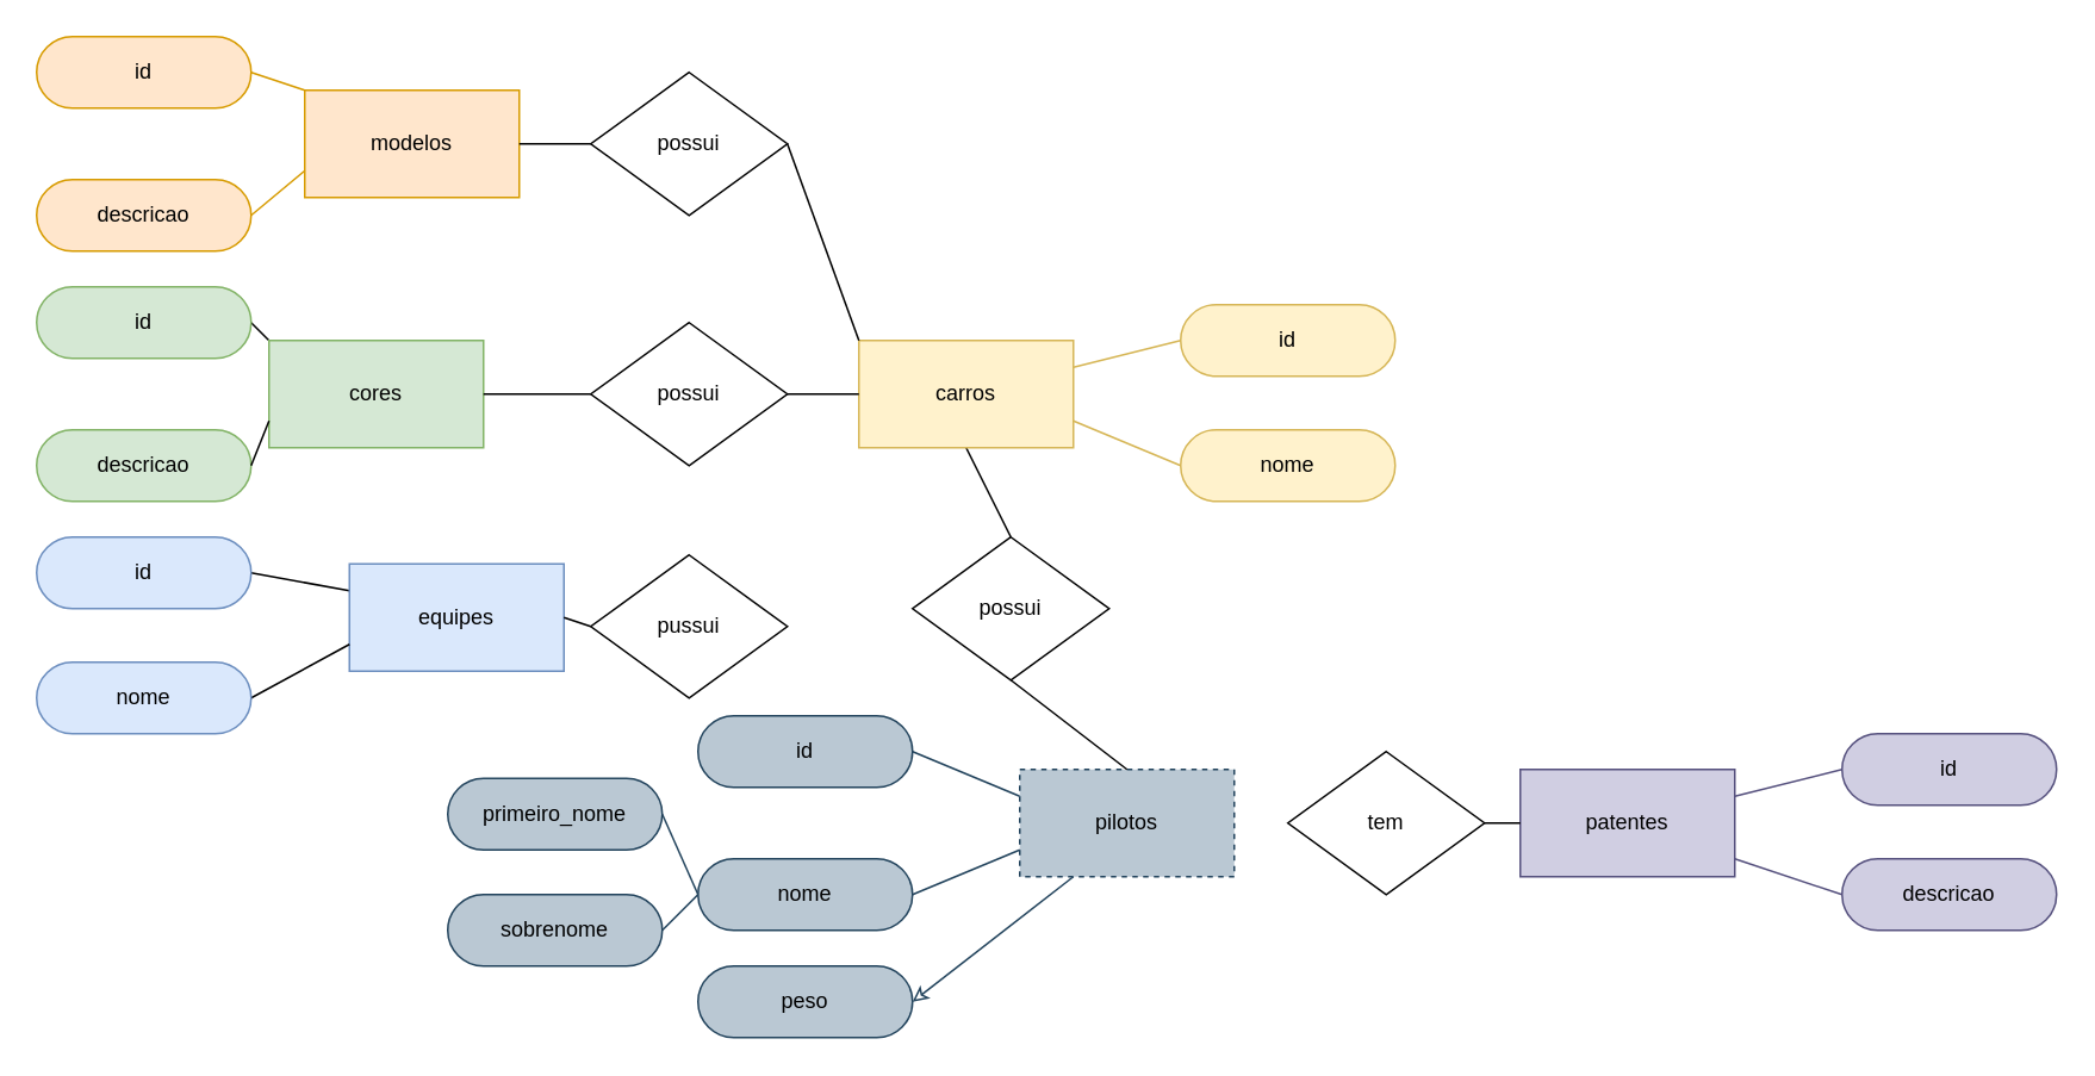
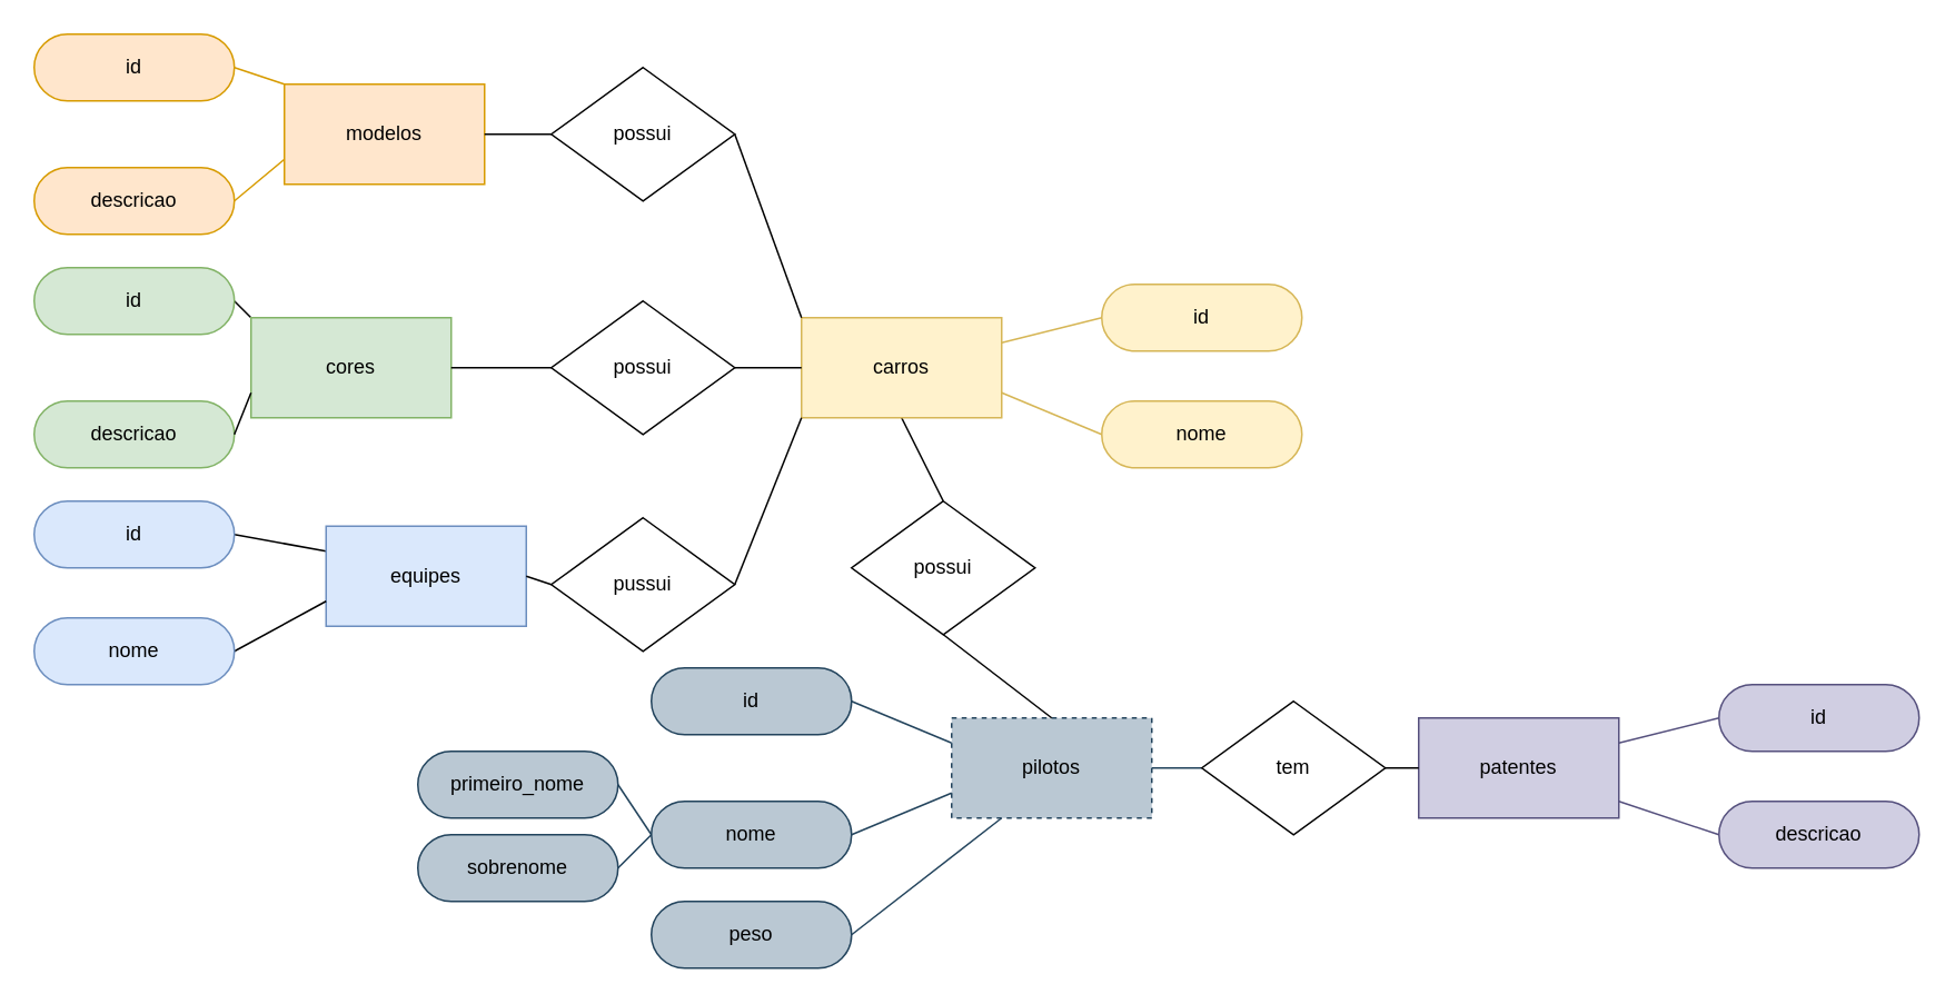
  <mxCell id="0" />
  <mxCell id="1" parent="0" />
  <mxCell id="2" style="rounded=0;orthogonalLoop=1;jettySize=auto;html=1;exitX=1;exitY=0.5;exitDx=0;exitDy=0;entryX=0;entryY=0;entryDx=0;entryDy=0;startArrow=none;startFill=0;endArrow=none;endFill=0;" edge="1" parent="1" source="3" target="4"><mxGeometry relative="1" as="geometry" /></mxCell>
  <mxCell id="3" value="id" style="rounded=1;whiteSpace=wrap;html=1;arcSize=50;fillColor=#d5e8d4;strokeColor=#82b366;" vertex="1" parent="1"><mxGeometry x="20" y="160" width="120" height="40" as="geometry" /></mxCell>
  <mxCell id="4" value="cores" style="rounded=0;whiteSpace=wrap;html=1;fillColor=#d5e8d4;strokeColor=#82b366;" vertex="1" parent="1"><mxGeometry x="150" y="190" width="120" height="60" as="geometry" /></mxCell>
  <mxCell id="5" value="descricao" style="rounded=1;whiteSpace=wrap;html=1;arcSize=50;fillColor=#d5e8d4;strokeColor=#82b366;" vertex="1" parent="1"><mxGeometry x="20" y="240" width="120" height="40" as="geometry" /></mxCell>
  <mxCell id="6" style="rounded=0;orthogonalLoop=1;jettySize=auto;html=1;exitX=1;exitY=0.5;exitDx=0;exitDy=0;entryX=0;entryY=0.75;entryDx=0;entryDy=0;startArrow=none;startFill=0;endArrow=none;endFill=0;" edge="1" parent="1" source="5" target="4"><mxGeometry relative="1" as="geometry"><mxPoint x="150" y="190" as="sourcePoint" /><mxPoint x="210" y="230" as="targetPoint" /></mxGeometry></mxCell>
  <mxCell id="7" style="edgeStyle=none;rounded=0;orthogonalLoop=1;jettySize=auto;html=1;exitX=1;exitY=0.5;exitDx=0;exitDy=0;entryX=0;entryY=0.25;entryDx=0;entryDy=0;startArrow=none;startFill=0;endArrow=none;endFill=0;" edge="1" parent="1" source="8" target="9"><mxGeometry relative="1" as="geometry" /></mxCell>
  <mxCell id="8" value="id" style="rounded=1;whiteSpace=wrap;html=1;arcSize=50;fillColor=#dae8fc;strokeColor=#6c8ebf;" vertex="1" parent="1"><mxGeometry x="20" y="300" width="120" height="40" as="geometry" /></mxCell>
  <mxCell id="9" value="equipes" style="rounded=0;whiteSpace=wrap;html=1;fillColor=#dae8fc;strokeColor=#6c8ebf;" vertex="1" parent="1"><mxGeometry x="195" y="315" width="120" height="60" as="geometry" /></mxCell>
  <mxCell id="10" style="edgeStyle=none;rounded=0;orthogonalLoop=1;jettySize=auto;html=1;exitX=1;exitY=0.5;exitDx=0;exitDy=0;entryX=0;entryY=0.75;entryDx=0;entryDy=0;startArrow=none;startFill=0;endArrow=none;endFill=0;" edge="1" parent="1" source="11" target="9"><mxGeometry relative="1" as="geometry" /></mxCell>
  <mxCell id="11" value="nome" style="rounded=1;whiteSpace=wrap;html=1;arcSize=50;fillColor=#dae8fc;strokeColor=#6c8ebf;" vertex="1" parent="1"><mxGeometry x="20" y="370" width="120" height="40" as="geometry" /></mxCell>
  <mxCell id="12" style="rounded=0;orthogonalLoop=1;jettySize=auto;html=1;exitX=1;exitY=0.5;exitDx=0;exitDy=0;entryX=0;entryY=0;entryDx=0;entryDy=0;startArrow=none;startFill=0;endArrow=none;endFill=0;fillColor=#ffe6cc;strokeColor=#d79b00;" edge="1" parent="1" source="13" target="14"><mxGeometry relative="1" as="geometry" /></mxCell>
  <mxCell id="13" value="id" style="rounded=1;whiteSpace=wrap;html=1;arcSize=50;fillColor=#ffe6cc;strokeColor=#d79b00;" vertex="1" parent="1"><mxGeometry x="20" y="20" width="120" height="40" as="geometry" /></mxCell>
  <mxCell id="14" value="modelos" style="rounded=0;whiteSpace=wrap;html=1;fillColor=#ffe6cc;strokeColor=#d79b00;" vertex="1" parent="1"><mxGeometry x="170" y="50" width="120" height="60" as="geometry" /></mxCell>
  <mxCell id="15" value="descricao" style="rounded=1;whiteSpace=wrap;html=1;arcSize=50;fillColor=#ffe6cc;strokeColor=#d79b00;" vertex="1" parent="1"><mxGeometry x="20" y="100" width="120" height="40" as="geometry" /></mxCell>
  <mxCell id="16" style="rounded=0;orthogonalLoop=1;jettySize=auto;html=1;exitX=1;exitY=0.5;exitDx=0;exitDy=0;entryX=0;entryY=0.75;entryDx=0;entryDy=0;startArrow=none;startFill=0;endArrow=none;endFill=0;fillColor=#ffe6cc;strokeColor=#d79b00;" edge="1" parent="1" source="15" target="14"><mxGeometry relative="1" as="geometry"><mxPoint x="150" y="50" as="sourcePoint" /><mxPoint x="210" y="90" as="targetPoint" /></mxGeometry></mxCell>
  <mxCell id="17" style="rounded=0;orthogonalLoop=1;jettySize=auto;html=1;exitX=1;exitY=0.5;exitDx=0;exitDy=0;entryX=0;entryY=0.75;entryDx=0;entryDy=0;startArrow=none;startFill=0;endArrow=none;endFill=0;fillColor=#fff2cc;strokeColor=#d6b656;" edge="1" parent="1" source="18" target="20"><mxGeometry relative="1" as="geometry" /></mxCell>
  <mxCell id="18" value="id" style="rounded=1;whiteSpace=wrap;html=1;arcSize=50;fillColor=#fff2cc;strokeColor=#d6b656;direction=west;" vertex="1" parent="1"><mxGeometry x="660" y="170" width="120" height="40" as="geometry" /></mxCell>
  <mxCell id="19" style="edgeStyle=none;rounded=0;orthogonalLoop=1;jettySize=auto;html=1;exitX=0.5;exitY=0;exitDx=0;exitDy=0;entryX=0.5;entryY=0;entryDx=0;entryDy=0;startArrow=none;startFill=0;endArrow=none;endFill=0;" edge="1" parent="1" source="20" target="52"><mxGeometry relative="1" as="geometry" /></mxCell>
  <mxCell id="20" value="carros" style="rounded=0;whiteSpace=wrap;html=1;fillColor=#fff2cc;strokeColor=#d6b656;direction=west;" vertex="1" parent="1"><mxGeometry x="480" y="190" width="120" height="60" as="geometry" /></mxCell>
  <mxCell id="21" value="nome" style="rounded=1;whiteSpace=wrap;html=1;arcSize=50;fillColor=#fff2cc;strokeColor=#d6b656;direction=west;" vertex="1" parent="1"><mxGeometry x="660" y="240" width="120" height="40" as="geometry" /></mxCell>
  <mxCell id="22" style="rounded=0;orthogonalLoop=1;jettySize=auto;html=1;exitX=1;exitY=0.5;exitDx=0;exitDy=0;entryX=0;entryY=0.25;entryDx=0;entryDy=0;startArrow=none;startFill=0;endArrow=none;endFill=0;fillColor=#fff2cc;strokeColor=#d6b656;" edge="1" parent="1" source="21" target="20"><mxGeometry relative="1" as="geometry"><mxPoint x="590" y="190" as="sourcePoint" /><mxPoint x="650" y="230" as="targetPoint" /></mxGeometry></mxCell>
  <mxCell id="23" style="edgeStyle=none;rounded=0;orthogonalLoop=1;jettySize=auto;html=1;exitX=0;exitY=0.5;exitDx=0;exitDy=0;entryX=1;entryY=0.5;entryDx=0;entryDy=0;startArrow=none;startFill=0;endArrow=none;endFill=0;" edge="1" parent="1" source="25" target="14"><mxGeometry relative="1" as="geometry" /></mxCell>
  <mxCell id="24" style="edgeStyle=none;rounded=0;orthogonalLoop=1;jettySize=auto;html=1;exitX=1;exitY=0.5;exitDx=0;exitDy=0;entryX=1;entryY=1;entryDx=0;entryDy=0;startArrow=none;startFill=0;endArrow=none;endFill=0;" edge="1" parent="1" source="25" target="20"><mxGeometry relative="1" as="geometry" /></mxCell>
  <mxCell id="25" value="possui" style="rhombus;whiteSpace=wrap;html=1;" vertex="1" parent="1"><mxGeometry x="330" y="40" width="110" height="80" as="geometry" /></mxCell>
  <mxCell id="26" style="edgeStyle=none;rounded=0;orthogonalLoop=1;jettySize=auto;html=1;exitX=1;exitY=0.5;exitDx=0;exitDy=0;entryX=1;entryY=0.5;entryDx=0;entryDy=0;startArrow=none;startFill=0;endArrow=none;endFill=0;" edge="1" parent="1" source="28" target="20"><mxGeometry relative="1" as="geometry" /></mxCell>
  <mxCell id="27" style="edgeStyle=none;rounded=0;orthogonalLoop=1;jettySize=auto;html=1;exitX=0;exitY=0.5;exitDx=0;exitDy=0;entryX=1;entryY=0.5;entryDx=0;entryDy=0;startArrow=none;startFill=0;endArrow=none;endFill=0;" edge="1" parent="1" source="28" target="4"><mxGeometry relative="1" as="geometry" /></mxCell>
  <mxCell id="28" value="possui" style="rhombus;whiteSpace=wrap;html=1;" vertex="1" parent="1"><mxGeometry x="330" y="180" width="110" height="80" as="geometry" /></mxCell>
+ <mxCell id="29" style="edgeStyle=none;rounded=0;orthogonalLoop=1;jettySize=auto;html=1;exitX=1;exitY=0.5;exitDx=0;exitDy=0;entryX=1;entryY=0;entryDx=0;entryDy=0;startArrow=none;startFill=0;endArrow=none;endFill=0;" edge="1" parent="1" source="31" target="20"><mxGeometry relative="1" as="geometry" /></mxCell>
  <mxCell id="30" style="edgeStyle=none;rounded=0;orthogonalLoop=1;jettySize=auto;html=1;exitX=0;exitY=0.5;exitDx=0;exitDy=0;entryX=1;entryY=0.5;entryDx=0;entryDy=0;startArrow=none;startFill=0;endArrow=none;endFill=0;" edge="1" parent="1" source="31" target="9"><mxGeometry relative="1" as="geometry" /></mxCell>
  <mxCell id="31" value="pussui" style="rhombus;whiteSpace=wrap;html=1;" vertex="1" parent="1"><mxGeometry x="330" y="310" width="110" height="80" as="geometry" /></mxCell>
  <mxCell id="32" style="rounded=0;orthogonalLoop=1;jettySize=auto;html=1;exitX=0;exitY=0.5;exitDx=0;exitDy=0;entryX=1;entryY=0.75;entryDx=0;entryDy=0;startArrow=none;startFill=0;endArrow=none;endFill=0;fillColor=#bac8d3;strokeColor=#23445d;" edge="1" parent="1" source="33" target="35"><mxGeometry relative="1" as="geometry" /></mxCell>
  <mxCell id="33" value="id" style="rounded=1;whiteSpace=wrap;html=1;arcSize=50;fillColor=#bac8d3;strokeColor=#23445d;direction=west;" vertex="1" parent="1"><mxGeometry x="390" y="400" width="120" height="40" as="geometry" /></mxCell>
- <mxCell id="34" style="edgeStyle=none;rounded=0;orthogonalLoop=1;jettySize=auto;html=1;exitX=0.75;exitY=0;exitDx=0;exitDy=0;entryX=0;entryY=0.5;entryDx=0;entryDy=0;startArrow=none;startFill=0;endArrow=classic;endFill=0;fillColor=#bac8d3;strokeColor=#23445d;" edge="1" parent="1" source="35" target="47"><mxGeometry relative="1" as="geometry" /></mxCell>
+ <mxCell id="34" style="edgeStyle=none;rounded=0;orthogonalLoop=1;jettySize=auto;html=1;exitX=0.75;exitY=0;exitDx=0;exitDy=0;entryX=0;entryY=0.5;entryDx=0;entryDy=0;startArrow=none;startFill=0;endArrow=none;endFill=0;fillColor=#bac8d3;strokeColor=#23445d;" edge="1" parent="1" source="35" target="47"><mxGeometry relative="1" as="geometry" /></mxCell>
  <mxCell id="35" value="pilotos" style="rounded=0;whiteSpace=wrap;html=1;fillColor=#bac8d3;strokeColor=#23445d;direction=west;dashed=1;" vertex="1" parent="1"><mxGeometry x="570" y="430" width="120" height="60" as="geometry" /></mxCell>
  <mxCell id="36" value="nome" style="rounded=1;whiteSpace=wrap;html=1;arcSize=50;fillColor=#bac8d3;strokeColor=#23445d;direction=west;" vertex="1" parent="1"><mxGeometry x="390" y="480" width="120" height="40" as="geometry" /></mxCell>
  <mxCell id="37" style="rounded=0;orthogonalLoop=1;jettySize=auto;html=1;exitX=0;exitY=0.5;exitDx=0;exitDy=0;entryX=1;entryY=0.25;entryDx=0;entryDy=0;startArrow=none;startFill=0;endArrow=none;endFill=0;fillColor=#bac8d3;strokeColor=#23445d;" edge="1" parent="1" source="36" target="35"><mxGeometry relative="1" as="geometry"><mxPoint x="680" y="430" as="sourcePoint" /><mxPoint x="740" y="470" as="targetPoint" /></mxGeometry></mxCell>
  <mxCell id="38" style="rounded=0;orthogonalLoop=1;jettySize=auto;html=1;exitX=1;exitY=0.5;exitDx=0;exitDy=0;entryX=0;entryY=0.75;entryDx=0;entryDy=0;startArrow=none;startFill=0;endArrow=none;endFill=0;fillColor=#d0cee2;strokeColor=#56517e;" edge="1" parent="1" source="39" target="40"><mxGeometry relative="1" as="geometry" /></mxCell>
  <mxCell id="39" value="id" style="rounded=1;whiteSpace=wrap;html=1;arcSize=50;fillColor=#d0cee2;strokeColor=#56517e;direction=west;" vertex="1" parent="1"><mxGeometry x="1030" y="410" width="120" height="40" as="geometry" /></mxCell>
  <mxCell id="40" value="patentes" style="rounded=0;whiteSpace=wrap;html=1;fillColor=#d0cee2;strokeColor=#56517e;direction=west;" vertex="1" parent="1"><mxGeometry x="850" y="430" width="120" height="60" as="geometry" /></mxCell>
  <mxCell id="41" value="descricao" style="rounded=1;whiteSpace=wrap;html=1;arcSize=50;fillColor=#d0cee2;strokeColor=#56517e;direction=west;" vertex="1" parent="1"><mxGeometry x="1030" y="480" width="120" height="40" as="geometry" /></mxCell>
  <mxCell id="42" style="rounded=0;orthogonalLoop=1;jettySize=auto;html=1;exitX=1;exitY=0.5;exitDx=0;exitDy=0;startArrow=none;startFill=0;endArrow=none;endFill=0;fillColor=#d0cee2;strokeColor=#56517e;" edge="1" parent="1" source="41" target="40"><mxGeometry relative="1" as="geometry"><mxPoint x="960" y="430" as="sourcePoint" /><mxPoint x="1020" y="470" as="targetPoint" /></mxGeometry></mxCell>
  <mxCell id="43" style="edgeStyle=none;rounded=0;orthogonalLoop=1;jettySize=auto;html=1;exitX=0;exitY=0.5;exitDx=0;exitDy=0;startArrow=none;startFill=0;endArrow=none;endFill=0;fillColor=#bac8d3;strokeColor=#23445d;" edge="1" parent="1" source="44"><mxGeometry relative="1" as="geometry"><mxPoint x="390" y="500" as="targetPoint" /></mxGeometry></mxCell>
- <mxCell id="44" value="primeiro_nome" style="rounded=1;whiteSpace=wrap;html=1;arcSize=50;fillColor=#bac8d3;strokeColor=#23445d;direction=west;" vertex="1" parent="1"><mxGeometry x="250" y="435" width="120" height="40" as="geometry" /></mxCell>
+ <mxCell id="44" value="primeiro_nome" style="rounded=1;whiteSpace=wrap;html=1;arcSize=50;fillColor=#bac8d3;strokeColor=#23445d;direction=west;" vertex="1" parent="1"><mxGeometry x="250" y="450" width="120" height="40" as="geometry" /></mxCell>
  <mxCell id="45" style="edgeStyle=none;rounded=0;orthogonalLoop=1;jettySize=auto;html=1;exitX=0;exitY=0.5;exitDx=0;exitDy=0;entryX=1;entryY=0.5;entryDx=0;entryDy=0;startArrow=none;startFill=0;endArrow=none;endFill=0;fillColor=#bac8d3;strokeColor=#23445d;" edge="1" parent="1" source="46" target="36"><mxGeometry relative="1" as="geometry" /></mxCell>
  <mxCell id="46" value="sobrenome" style="rounded=1;whiteSpace=wrap;html=1;arcSize=50;fillColor=#bac8d3;strokeColor=#23445d;direction=west;" vertex="1" parent="1"><mxGeometry x="250" y="500" width="120" height="40" as="geometry" /></mxCell>
  <mxCell id="47" value="peso" style="rounded=1;whiteSpace=wrap;html=1;arcSize=50;fillColor=#bac8d3;strokeColor=#23445d;direction=west;" vertex="1" parent="1"><mxGeometry x="390" y="540" width="120" height="40" as="geometry" /></mxCell>
+ <mxCell id="48" style="edgeStyle=none;rounded=0;orthogonalLoop=1;jettySize=auto;html=1;exitX=0;exitY=0.5;exitDx=0;exitDy=0;entryX=0;entryY=0.5;entryDx=0;entryDy=0;startArrow=none;startFill=0;endArrow=none;endFill=0;fillColor=#bac8d3;strokeColor=#23445d;" edge="1" parent="1" source="50" target="35"><mxGeometry relative="1" as="geometry" /></mxCell>
  <mxCell id="49" style="edgeStyle=none;rounded=0;orthogonalLoop=1;jettySize=auto;html=1;exitX=1;exitY=0.5;exitDx=0;exitDy=0;entryX=1;entryY=0.5;entryDx=0;entryDy=0;startArrow=none;startFill=0;endArrow=none;endFill=0;" edge="1" parent="1" source="50" target="40"><mxGeometry relative="1" as="geometry" /></mxCell>
  <mxCell id="50" value="tem" style="rhombus;whiteSpace=wrap;html=1;" vertex="1" parent="1"><mxGeometry x="720" y="420" width="110" height="80" as="geometry" /></mxCell>
  <mxCell id="51" style="edgeStyle=none;rounded=0;orthogonalLoop=1;jettySize=auto;html=1;exitX=0.5;exitY=1;exitDx=0;exitDy=0;entryX=0.5;entryY=1;entryDx=0;entryDy=0;startArrow=none;startFill=0;endArrow=none;endFill=0;" edge="1" parent="1" source="52" target="35"><mxGeometry relative="1" as="geometry" /></mxCell>
  <mxCell id="52" value="possui" style="rhombus;whiteSpace=wrap;html=1;" vertex="1" parent="1"><mxGeometry x="510" y="300" width="110" height="80" as="geometry" /></mxCell>
